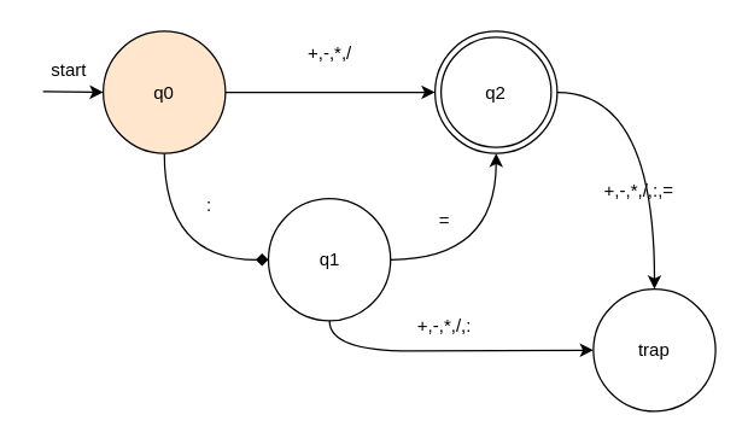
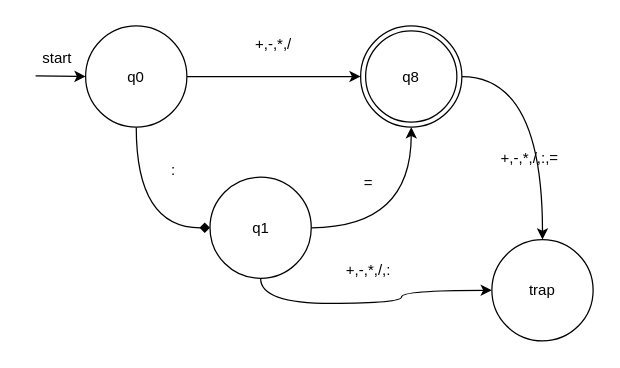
  <mxCell id="0" />
  <mxCell id="1" parent="0" />
  <mxCell id="2" value="" style="endArrow=classic;html=1;rounded=0;" parent="1" target="5" edge="1"><mxGeometry width="50" height="50" relative="1" as="geometry"><mxPoint x="28" y="60" as="sourcePoint" /><mxPoint x="108" y="60" as="targetPoint" /></mxGeometry></mxCell>
  <mxCell id="3" value="" style="edgeStyle=orthogonalEdgeStyle;rounded=0;orthogonalLoop=1;jettySize=auto;html=1;entryX=0;entryY=0.5;entryDx=0;entryDy=0;curved=1;" parent="1" source="5" edge="1" target="9"><mxGeometry relative="1" as="geometry"><mxPoint x="298" y="60" as="targetPoint" /></mxGeometry></mxCell>
  <mxCell id="4" style="edgeStyle=orthogonalEdgeStyle;rounded=0;orthogonalLoop=1;jettySize=auto;html=1;exitX=0.5;exitY=1;exitDx=0;exitDy=0;entryX=0;entryY=0.5;entryDx=0;entryDy=0;curved=1;endArrow=diamond;" parent="1" source="5" target="12" edge="1"><mxGeometry relative="1" as="geometry" /></mxCell>
- <mxCell id="5" value="q0" style="ellipse;whiteSpace=wrap;html=1;aspect=fixed;fillColor=#ffe6cc;" parent="1" vertex="1"><mxGeometry x="68" y="20" width="81" height="81" as="geometry" /></mxCell>
+ <mxCell id="5" value="q0" style="ellipse;whiteSpace=wrap;html=1;aspect=fixed;" parent="1" vertex="1"><mxGeometry x="68" y="20" width="81" height="81" as="geometry" /></mxCell>
  <mxCell id="6" value="start" style="text;html=1;align=center;verticalAlign=middle;resizable=0;points=[];autosize=1;strokeColor=none;fillColor=none;" parent="1" vertex="1"><mxGeometry x="20" y="31" width="50" height="30" as="geometry" /></mxCell>
  <mxCell id="7" value="+,-,*,/" style="text;html=1;align=center;verticalAlign=middle;resizable=0;points=[];autosize=1;strokeColor=none;fillColor=none;" parent="1" vertex="1"><mxGeometry x="193" y="20" width="50" height="30" as="geometry" /></mxCell>
  <mxCell id="8" style="edgeStyle=orthogonalEdgeStyle;rounded=0;orthogonalLoop=1;jettySize=auto;html=1;curved=1;exitX=1;exitY=0.5;exitDx=0;exitDy=0;" edge="1" parent="1" source="9" target="15"><mxGeometry relative="1" as="geometry" /></mxCell>
- <mxCell id="9" value="q2" style="ellipse;shape=doubleEllipse;whiteSpace=wrap;html=1;aspect=fixed;" parent="1" vertex="1"><mxGeometry x="288" y="20" width="81" height="81" as="geometry" /></mxCell>
+ <mxCell id="9" value="q8" style="ellipse;shape=doubleEllipse;whiteSpace=wrap;html=1;aspect=fixed;" parent="1" vertex="1"><mxGeometry x="288" y="20" width="81" height="81" as="geometry" /></mxCell>
  <mxCell id="10" style="edgeStyle=orthogonalEdgeStyle;rounded=0;orthogonalLoop=1;jettySize=auto;html=1;curved=1;" edge="1" parent="1" source="12" target="9"><mxGeometry relative="1" as="geometry" /></mxCell>
  <mxCell id="11" style="edgeStyle=orthogonalEdgeStyle;rounded=0;orthogonalLoop=1;jettySize=auto;html=1;curved=1;exitX=0.5;exitY=1;exitDx=0;exitDy=0;" edge="1" parent="1" source="12" target="15"><mxGeometry relative="1" as="geometry" /></mxCell>
- <mxCell id="12" value="q1" style="ellipse;whiteSpace=wrap;html=1;aspect=fixed;" parent="1" vertex="1"><mxGeometry x="177.5" y="131" width="81" height="81" as="geometry" /></mxCell>
+ <mxCell id="12" value="q1" style="ellipse;whiteSpace=wrap;html=1;aspect=fixed;" parent="1" vertex="1"><mxGeometry x="167.5" y="141" width="81" height="81" as="geometry" /></mxCell>
  <mxCell id="13" value=":" style="text;html=1;align=center;verticalAlign=middle;resizable=0;points=[];autosize=1;strokeColor=none;fillColor=none;" parent="1" vertex="1"><mxGeometry x="123" y="121" width="30" height="30" as="geometry" /></mxCell>
  <mxCell id="14" value="=" style="text;html=1;align=center;verticalAlign=middle;resizable=0;points=[];autosize=1;strokeColor=none;fillColor=none;" vertex="1" parent="1"><mxGeometry x="279" y="131" width="30" height="30" as="geometry" /></mxCell>
  <mxCell id="15" value="trap" style="ellipse;whiteSpace=wrap;html=1;aspect=fixed;" vertex="1" parent="1"><mxGeometry x="393" y="191" width="81" height="81" as="geometry" /></mxCell>
  <mxCell id="16" value="+,-,*,/,:,=" style="text;html=1;align=center;verticalAlign=middle;resizable=0;points=[];autosize=1;strokeColor=none;fillColor=none;" vertex="1" parent="1"><mxGeometry x="388" y="111" width="70" height="30" as="geometry" /></mxCell>
  <mxCell id="17" value="+,-,*,/,:" style="text;html=1;align=center;verticalAlign=middle;resizable=0;points=[];autosize=1;strokeColor=none;fillColor=none;" vertex="1" parent="1"><mxGeometry x="263.5" y="201" width="60" height="30" as="geometry" /></mxCell>
